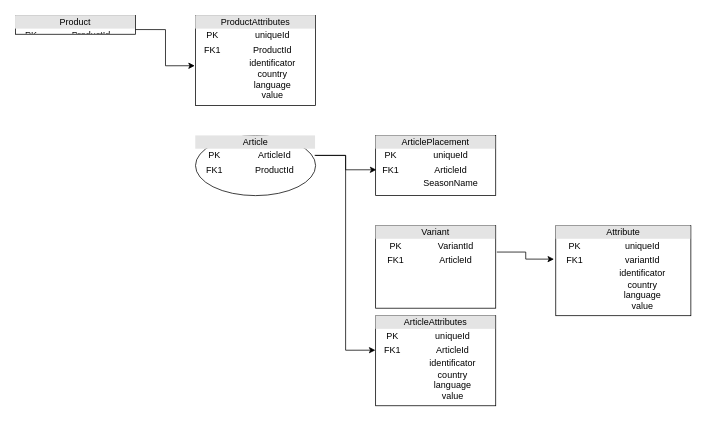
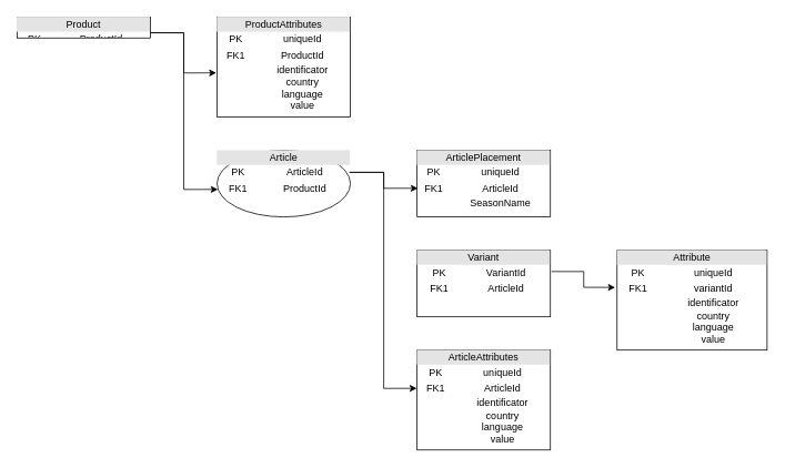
  <mxCell id="0" />
  <mxCell id="1" parent="0" />
  <mxCell id="2" value="&lt;div align=&quot;center&quot; style=&quot;box-sizing:border-box;width:100%;background:#e4e4e4;padding:2px;&quot;&gt;Product&lt;br&gt;&lt;/div&gt;&lt;table align=&quot;center&quot; style=&quot;width:100%;font-size:1em;&quot; cellpadding=&quot;2&quot; cellspacing=&quot;0&quot;&gt;&lt;tbody&gt;&lt;tr&gt;&lt;td&gt;PK&lt;/td&gt;&lt;td&gt;ProductId&lt;br&gt;&lt;/td&gt;&lt;/tr&gt;&lt;tr&gt;&lt;td&gt;&lt;br&gt;&lt;/td&gt;&lt;td&gt;&lt;br&gt;&lt;/td&gt;&lt;/tr&gt;&lt;tr&gt;&lt;td&gt;&lt;br&gt;&lt;/td&gt;&lt;td&gt;&lt;br&gt;&lt;/td&gt;&lt;/tr&gt;&lt;/tbody&gt;&lt;/table&gt;" style="verticalAlign=top;align=center;overflow=fill;html=1;whiteSpace=wrap;" parent="1" vertex="1"><mxGeometry x="20" y="20" width="160" height="25" as="geometry" /></mxCell>
  <mxCell id="3" value="&lt;div align=&quot;center&quot; style=&quot;box-sizing:border-box;width:100%;background:#e4e4e4;padding:2px;&quot;&gt;ProductAttributes&lt;br&gt;&lt;/div&gt;&lt;table align=&quot;center&quot; style=&quot;width:100%;font-size:1em;&quot; cellpadding=&quot;2&quot; cellspacing=&quot;0&quot;&gt;&lt;tbody&gt;&lt;tr&gt;&lt;td&gt;PK&lt;/td&gt;&lt;td&gt;uniqueId&lt;/td&gt;&lt;/tr&gt;&lt;tr&gt;&lt;td&gt;FK1&lt;/td&gt;&lt;td&gt;ProductId&lt;br&gt;&lt;/td&gt;&lt;/tr&gt;&lt;tr&gt;&lt;td&gt;&lt;/td&gt;&lt;td&gt;identificator&lt;br&gt;country&lt;br&gt;language&lt;br&gt;value&lt;br&gt;&lt;/td&gt;&lt;/tr&gt;&lt;/tbody&gt;&lt;/table&gt;" style="verticalAlign=top;align=center;overflow=fill;html=1;whiteSpace=wrap;" parent="1" vertex="1"><mxGeometry x="260" y="20" width="160" height="120" as="geometry" /></mxCell>
  <mxCell id="4" value="&lt;div align=&quot;center&quot; style=&quot;box-sizing:border-box;width:100%;background:#e4e4e4;padding:2px;&quot;&gt;Article&lt;br&gt;&lt;/div&gt;&lt;table align=&quot;center&quot; style=&quot;width:100%;font-size:1em;&quot; cellpadding=&quot;2&quot; cellspacing=&quot;0&quot;&gt;&lt;tbody&gt;&lt;tr&gt;&lt;td&gt;PK&lt;/td&gt;&lt;td&gt;ArticleId&lt;br&gt;&lt;/td&gt;&lt;/tr&gt;&lt;tr&gt;&lt;td&gt;FK1&lt;/td&gt;&lt;td&gt;ProductId&lt;br&gt;&lt;/td&gt;&lt;/tr&gt;&lt;tr&gt;&lt;td&gt;&lt;/td&gt;&lt;td&gt;&lt;br&gt;&lt;/td&gt;&lt;/tr&gt;&lt;/tbody&gt;&lt;/table&gt;" style="ellipse;verticalAlign=top;align=center;overflow=fill;html=1;whiteSpace=wrap;" parent="1" vertex="1"><mxGeometry x="260" y="180" width="160" height="80" as="geometry" /></mxCell>
  <mxCell id="5" value="&lt;div align=&quot;center&quot; style=&quot;box-sizing:border-box;width:100%;background:#e4e4e4;padding:2px;&quot;&gt;ArticlePlacement&lt;br&gt;&lt;/div&gt;&lt;table align=&quot;center&quot; style=&quot;width:100%;font-size:1em;&quot; cellpadding=&quot;2&quot; cellspacing=&quot;0&quot;&gt;&lt;tbody&gt;&lt;tr&gt;&lt;td&gt;PK&lt;/td&gt;&lt;td&gt;uniqueId&lt;/td&gt;&lt;/tr&gt;&lt;tr&gt;&lt;td&gt;FK1&lt;/td&gt;&lt;td&gt;ArticleId&lt;br&gt;&lt;/td&gt;&lt;/tr&gt;&lt;tr&gt;&lt;td&gt;&lt;/td&gt;&lt;td&gt;SeasonName&lt;br&gt;&lt;br&gt;&lt;/td&gt;&lt;/tr&gt;&lt;/tbody&gt;&lt;/table&gt;" style="verticalAlign=top;align=center;overflow=fill;html=1;whiteSpace=wrap;" parent="1" vertex="1"><mxGeometry x="500" y="180" width="160" height="80" as="geometry" /></mxCell>
- <mxCell id="6" value="&lt;div align=&quot;center&quot; style=&quot;box-sizing:border-box;width:100%;background:#e4e4e4;padding:2px;&quot;&gt;Variant&lt;br&gt;&lt;/div&gt;&lt;table align=&quot;center&quot; style=&quot;width:100%;font-size:1em;&quot; cellpadding=&quot;2&quot; cellspacing=&quot;0&quot;&gt;&lt;tbody&gt;&lt;tr&gt;&lt;td&gt;PK&lt;/td&gt;&lt;td&gt;VariantId&lt;br&gt;&lt;/td&gt;&lt;/tr&gt;&lt;tr&gt;&lt;td&gt;FK1&lt;/td&gt;&lt;td&gt;ArticleId&lt;br&gt;&lt;/td&gt;&lt;/tr&gt;&lt;tr&gt;&lt;td&gt;&lt;/td&gt;&lt;td&gt;&lt;br&gt;&lt;/td&gt;&lt;/tr&gt;&lt;/tbody&gt;&lt;/table&gt;" style="verticalAlign=top;align=center;overflow=fill;html=1;whiteSpace=wrap;" parent="1" vertex="1"><mxGeometry x="500" y="300" width="160" height="110" as="geometry" /></mxCell>
+ <mxCell id="6" value="&lt;div align=&quot;center&quot; style=&quot;box-sizing:border-box;width:100%;background:#e4e4e4;padding:2px;&quot;&gt;Variant&lt;br&gt;&lt;/div&gt;&lt;table align=&quot;center&quot; style=&quot;width:100%;font-size:1em;&quot; cellpadding=&quot;2&quot; cellspacing=&quot;0&quot;&gt;&lt;tbody&gt;&lt;tr&gt;&lt;td&gt;PK&lt;/td&gt;&lt;td&gt;VariantId&lt;br&gt;&lt;/td&gt;&lt;/tr&gt;&lt;tr&gt;&lt;td&gt;FK1&lt;/td&gt;&lt;td&gt;ArticleId&lt;br&gt;&lt;/td&gt;&lt;/tr&gt;&lt;tr&gt;&lt;td&gt;&lt;/td&gt;&lt;td&gt;&lt;br&gt;&lt;/td&gt;&lt;/tr&gt;&lt;/tbody&gt;&lt;/table&gt;" style="verticalAlign=top;align=center;overflow=fill;html=1;whiteSpace=wrap;" parent="1" vertex="1"><mxGeometry x="500" y="300" width="160" height="80" as="geometry" /></mxCell>
  <mxCell id="7" value="&lt;div align=&quot;center&quot; style=&quot;box-sizing:border-box;width:100%;background:#e4e4e4;padding:2px;&quot;&gt;Attribute&lt;br&gt;&lt;/div&gt;&lt;table align=&quot;center&quot; style=&quot;width:100%;font-size:1em;&quot; cellpadding=&quot;2&quot; cellspacing=&quot;0&quot;&gt;&lt;tbody&gt;&lt;tr&gt;&lt;td&gt;PK&lt;/td&gt;&lt;td&gt;uniqueId&lt;/td&gt;&lt;/tr&gt;&lt;tr&gt;&lt;td&gt;FK1&lt;/td&gt;&lt;td&gt;variantId&lt;br&gt;&lt;/td&gt;&lt;/tr&gt;&lt;tr&gt;&lt;td&gt;&lt;/td&gt;&lt;td&gt;identificator&lt;br&gt;country&lt;br&gt;language&lt;br&gt;value&lt;br&gt;&lt;/td&gt;&lt;/tr&gt;&lt;/tbody&gt;&lt;/table&gt;" style="verticalAlign=top;align=center;overflow=fill;html=1;whiteSpace=wrap;" parent="1" vertex="1"><mxGeometry x="740" y="300" width="180" height="120" as="geometry" /></mxCell>
  <mxCell id="8" style="edgeStyle=orthogonalEdgeStyle;rounded=0;orthogonalLoop=1;jettySize=auto;html=1;exitX=1;exitY=0.75;exitDx=0;exitDy=0;entryX=-0.006;entryY=0.558;entryDx=0;entryDy=0;entryPerimeter=0;" parent="1" source="2" target="3" edge="1"><mxGeometry relative="1" as="geometry" /></mxCell>
+ <mxCell id="9" style="edgeStyle=orthogonalEdgeStyle;rounded=0;orthogonalLoop=1;jettySize=auto;html=1;exitX=1;exitY=0.75;exitDx=0;exitDy=0;entryX=0.006;entryY=0.587;entryDx=0;entryDy=0;entryPerimeter=0;" parent="1" source="2" target="4" edge="1"><mxGeometry relative="1" as="geometry" /></mxCell>
  <mxCell id="10" style="edgeStyle=orthogonalEdgeStyle;rounded=0;orthogonalLoop=1;jettySize=auto;html=1;entryX=0.006;entryY=0.57;entryDx=0;entryDy=0;entryPerimeter=0;exitX=0.997;exitY=0.332;exitDx=0;exitDy=0;exitPerimeter=0;" parent="1" source="4" target="5" edge="1"><mxGeometry relative="1" as="geometry" /></mxCell>
  <mxCell id="11" style="edgeStyle=orthogonalEdgeStyle;rounded=0;orthogonalLoop=1;jettySize=auto;html=1;entryX=-0.013;entryY=0.372;entryDx=0;entryDy=0;entryPerimeter=0;exitX=1.009;exitY=0.32;exitDx=0;exitDy=0;exitPerimeter=0;" parent="1" source="6" target="7" edge="1"><mxGeometry relative="1" as="geometry" /></mxCell>
  <mxCell id="12" value="&lt;div align=&quot;center&quot; style=&quot;box-sizing:border-box;width:100%;background:#e4e4e4;padding:2px;&quot;&gt;ArticleAttributes&lt;br&gt;&lt;/div&gt;&lt;table align=&quot;center&quot; style=&quot;width:100%;font-size:1em;&quot; cellpadding=&quot;2&quot; cellspacing=&quot;0&quot;&gt;&lt;tbody&gt;&lt;tr&gt;&lt;td&gt;PK&lt;/td&gt;&lt;td&gt;uniqueId&lt;/td&gt;&lt;/tr&gt;&lt;tr&gt;&lt;td&gt;FK1&lt;/td&gt;&lt;td&gt;ArticleId&lt;br&gt;&lt;/td&gt;&lt;/tr&gt;&lt;tr&gt;&lt;td&gt;&lt;/td&gt;&lt;td&gt;identificator&lt;br&gt;country&lt;br&gt;language&lt;br&gt;value&lt;br&gt;&lt;/td&gt;&lt;/tr&gt;&lt;/tbody&gt;&lt;/table&gt;" style="verticalAlign=top;align=center;overflow=fill;html=1;whiteSpace=wrap;" vertex="1" parent="1"><mxGeometry x="500" y="420" width="160" height="120" as="geometry" /></mxCell>
  <mxCell id="13" style="edgeStyle=orthogonalEdgeStyle;rounded=0;orthogonalLoop=1;jettySize=auto;html=1;entryX=-0.002;entryY=0.383;entryDx=0;entryDy=0;entryPerimeter=0;exitX=0.992;exitY=0.329;exitDx=0;exitDy=0;exitPerimeter=0;" edge="1" parent="1" source="4" target="12"><mxGeometry relative="1" as="geometry" /></mxCell>
